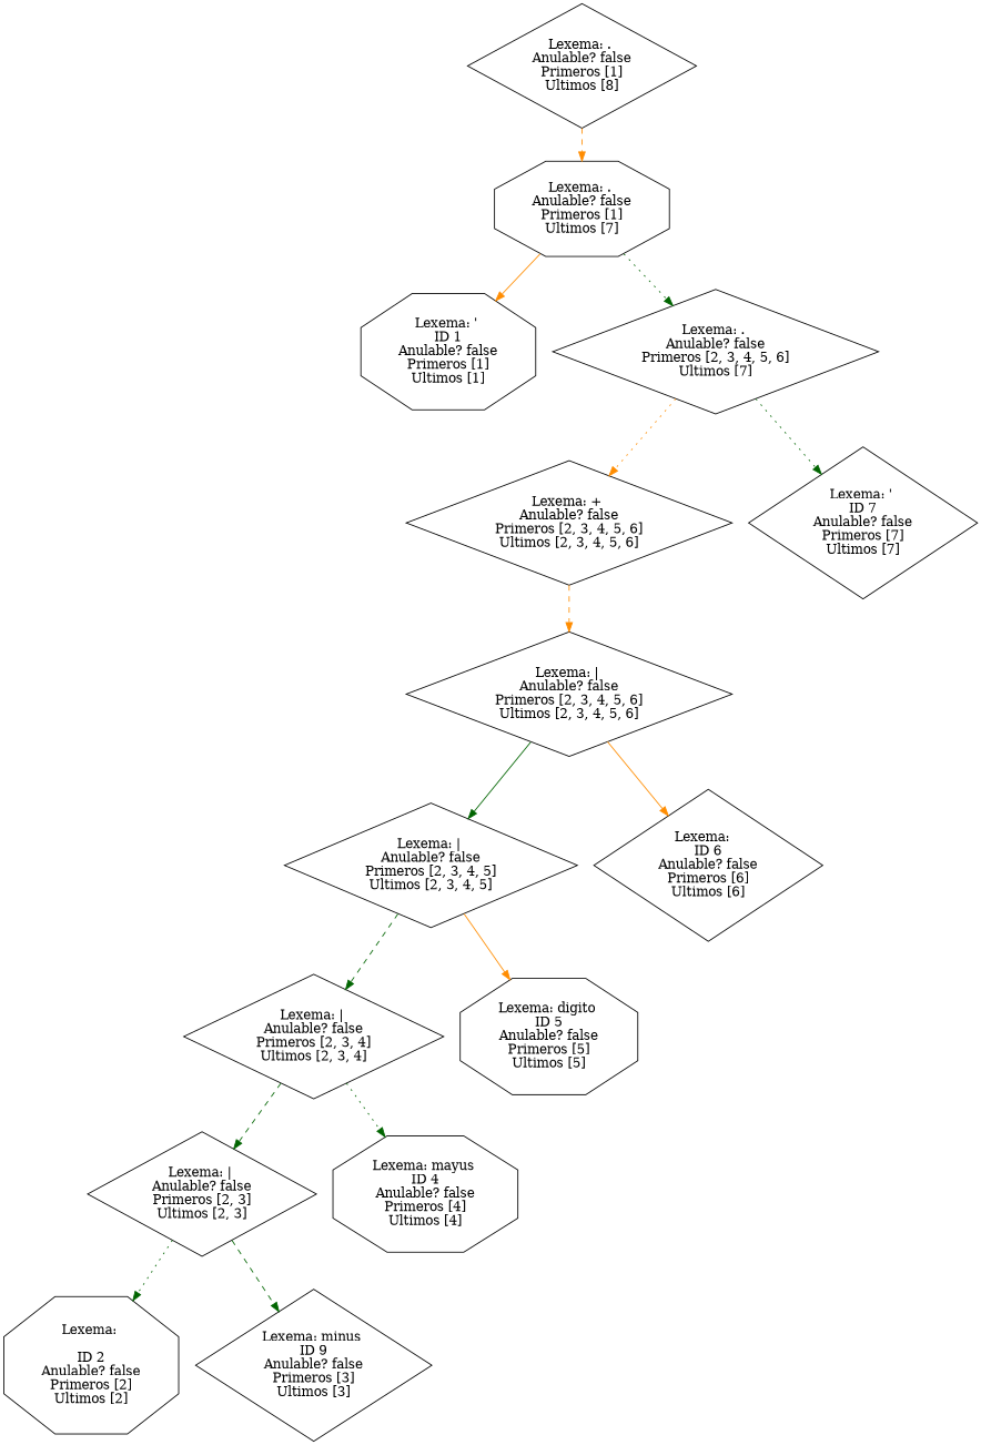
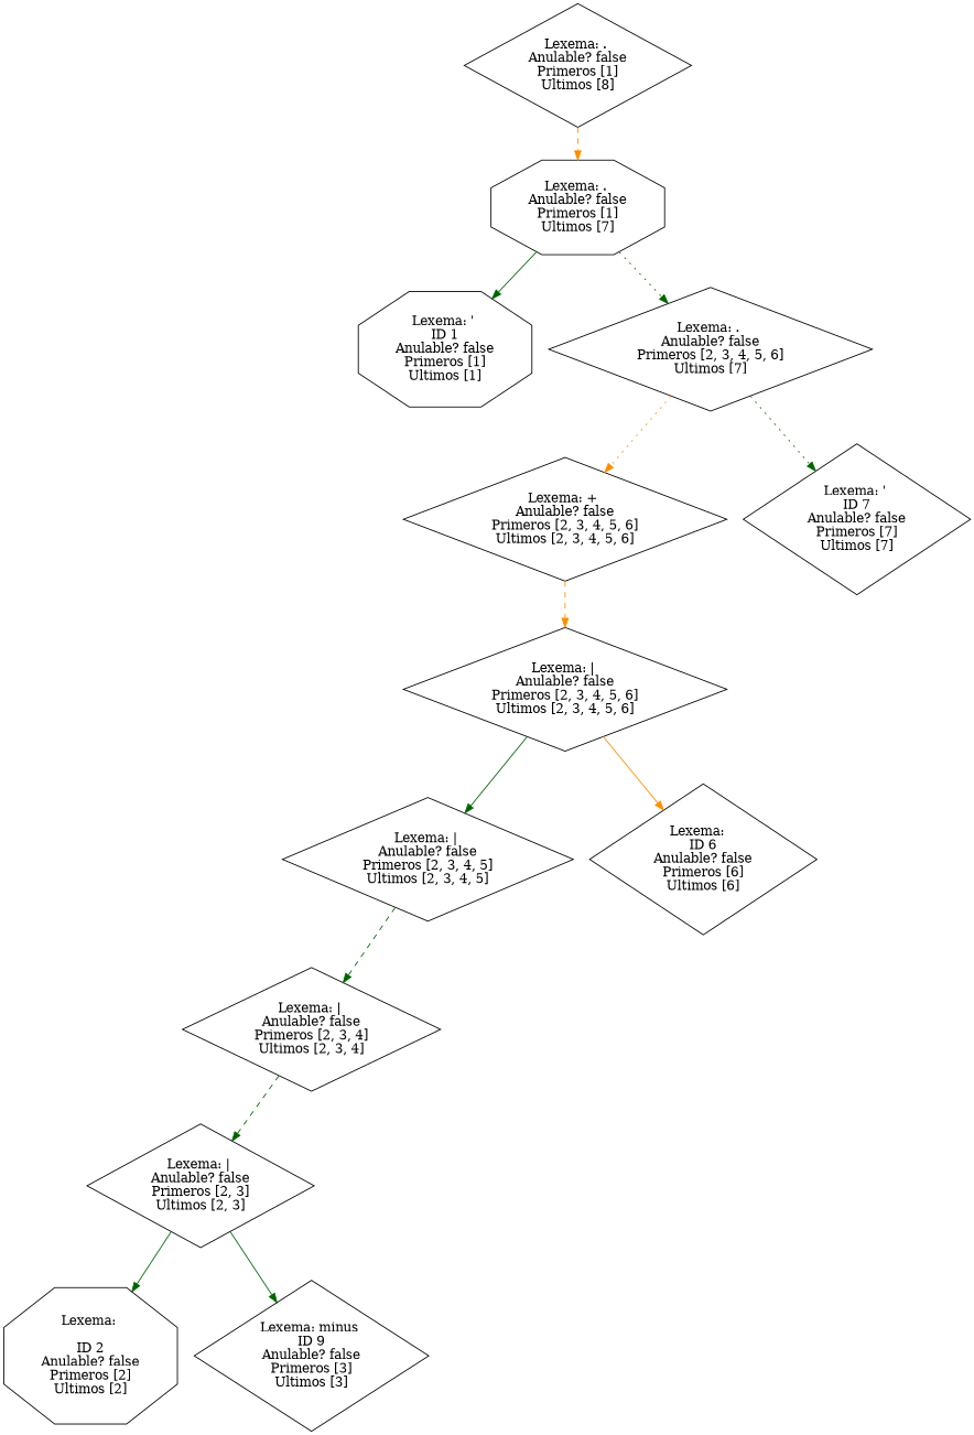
  digraph {
    node [shape=diamond]
    edge [color=darkgreen style=dashed]
    n1 [label="Lexema: . \nAnulable? false\nPrimeros [1]\nUltimos [8]"]
    n2 [label="Lexema: . \nAnulable? false\nPrimeros [1]\nUltimos [7]" shape=octagon]
    n3 [label="Lexema: \' \nID 1\nAnulable? false\nPrimeros [1]\nUltimos [1]" shape=octagon]
    n4 [label="Lexema: . \nAnulable? false\nPrimeros [2, 3, 4, 5, 6]\nUltimos [7]"]
    n5 [label="Lexema: + \nAnulable? false\nPrimeros [2, 3, 4, 5, 6]\nUltimos [2, 3, 4, 5, 6]"]
    n6 [label="Lexema: \' \nID 7\nAnulable? false\nPrimeros [7]\nUltimos [7]"]
    n7 [label="Lexema: | \nAnulable? false\nPrimeros [2, 3, 4, 5, 6]\nUltimos [2, 3, 4, 5, 6]"]
    n8 [label="Lexema: | \nAnulable? false\nPrimeros [2, 3, 4, 5]\nUltimos [2, 3, 4, 5]"]
    n9 [label="Lexema:   \nID 6\nAnulable? false\nPrimeros [6]\nUltimos [6]"]
    n10 [label="Lexema: | \nAnulable? false\nPrimeros [2, 3, 4]\nUltimos [2, 3, 4]"]
-   n11 [label="Lexema: digito \nID 5\nAnulable? false\nPrimeros [5]\nUltimos [5]" shape=octagon]
    n12 [label="Lexema: | \nAnulable? false\nPrimeros [2, 3]\nUltimos [2, 3]"]
-   n13 [label="Lexema: mayus \nID 4\nAnulable? false\nPrimeros [4]\nUltimos [4]" shape=octagon]
    n14 [label="Lexema: \n \nID 2\nAnulable? false\nPrimeros [2]\nUltimos [2]" shape=octagon]
    n15 [label="Lexema: minus \nID 9\nAnulable? false\nPrimeros [3]\nUltimos [3]"]
    n1 -> n2 [color=darkorange]
-   n2 -> n3 [color=darkorange style=solid]
+   n2 -> n3 [style=solid]
    n2 -> n4 [style=dotted]
    n4 -> n5 [color=darkorange style=dotted]
    n4 -> n6 [style=dotted]
    n5 -> n7 [color=darkorange]
    n7 -> n8 [style=solid]
    n7 -> n9 [color=darkorange style=solid]
    n8 -> n10
-   n8 -> n11 [color=darkorange style=solid]
    n10 -> n12
-   n10 -> n13 [style=dotted]
-   n12 -> n14 [style=dotted]
-   n12 -> n15
+   n12 -> n14 [style=solid]
+   n12 -> n15 [style=solid]
  }
